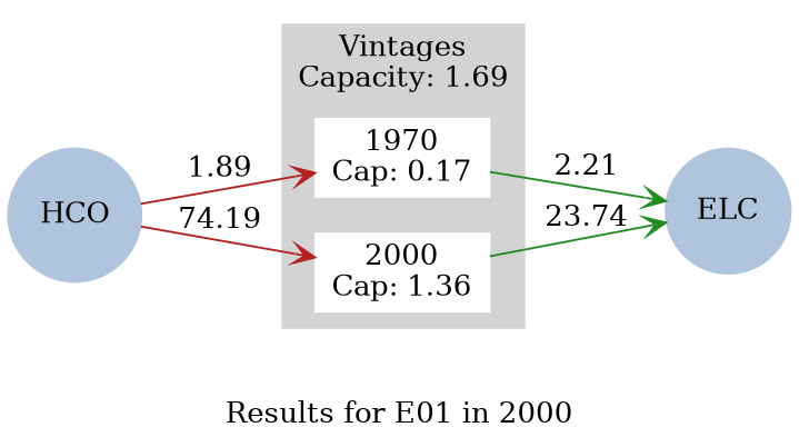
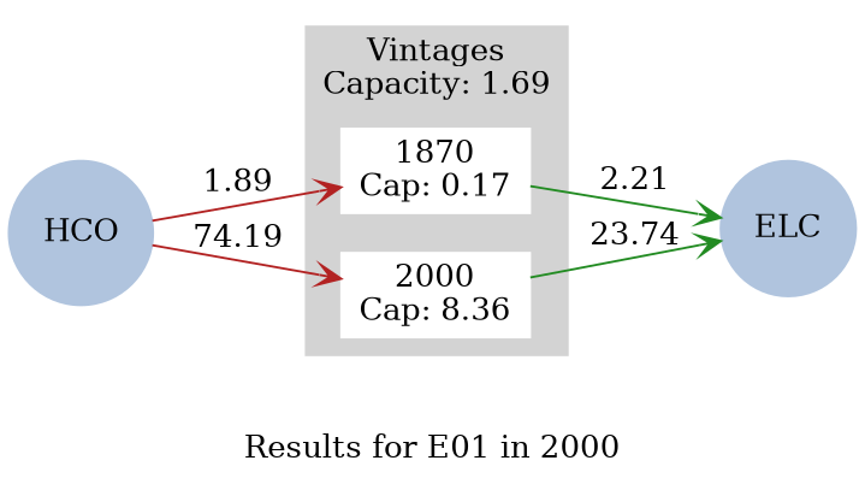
  strict digraph {
    compound=True
    concentrate=True
    label="Results for E01 in 2000"
    rankdir=LR
    splines=False
    node [color=white shape=box style=filled]
    edge [arrowhead=vee color=forestgreen]
-   n1 [label="1970\nCap: 0.17"]
-   n2 [label="2000\nCap: 1.36"]
+   n1 [label="1870\nCap: 0.17"]
+   n2 [label="2000\nCap: 8.36"]
    ELC [color=lightsteelblue fontcolor=black shape=circle]
    HCO [color=lightsteelblue fontcolor=black shape=circle]
    subgraph cluster_1 {
      color=lightgrey
      label="Vintages\nCapacity: 1.69"
      style=filled
      n1
      n2
    }
    subgraph sub_2 {
      ELC
      HCO
    }
    subgraph sub_3 {
      n1
      n2
      HCO
    }
    subgraph sub_4 {
      n1
      n2
      ELC
    }
    n1 -> ELC [label=2.21]
    n2 -> ELC [label=23.74]
    HCO -> n1 [color=firebrick label=1.89]
    HCO -> n2 [color=firebrick label=74.19]
  }
